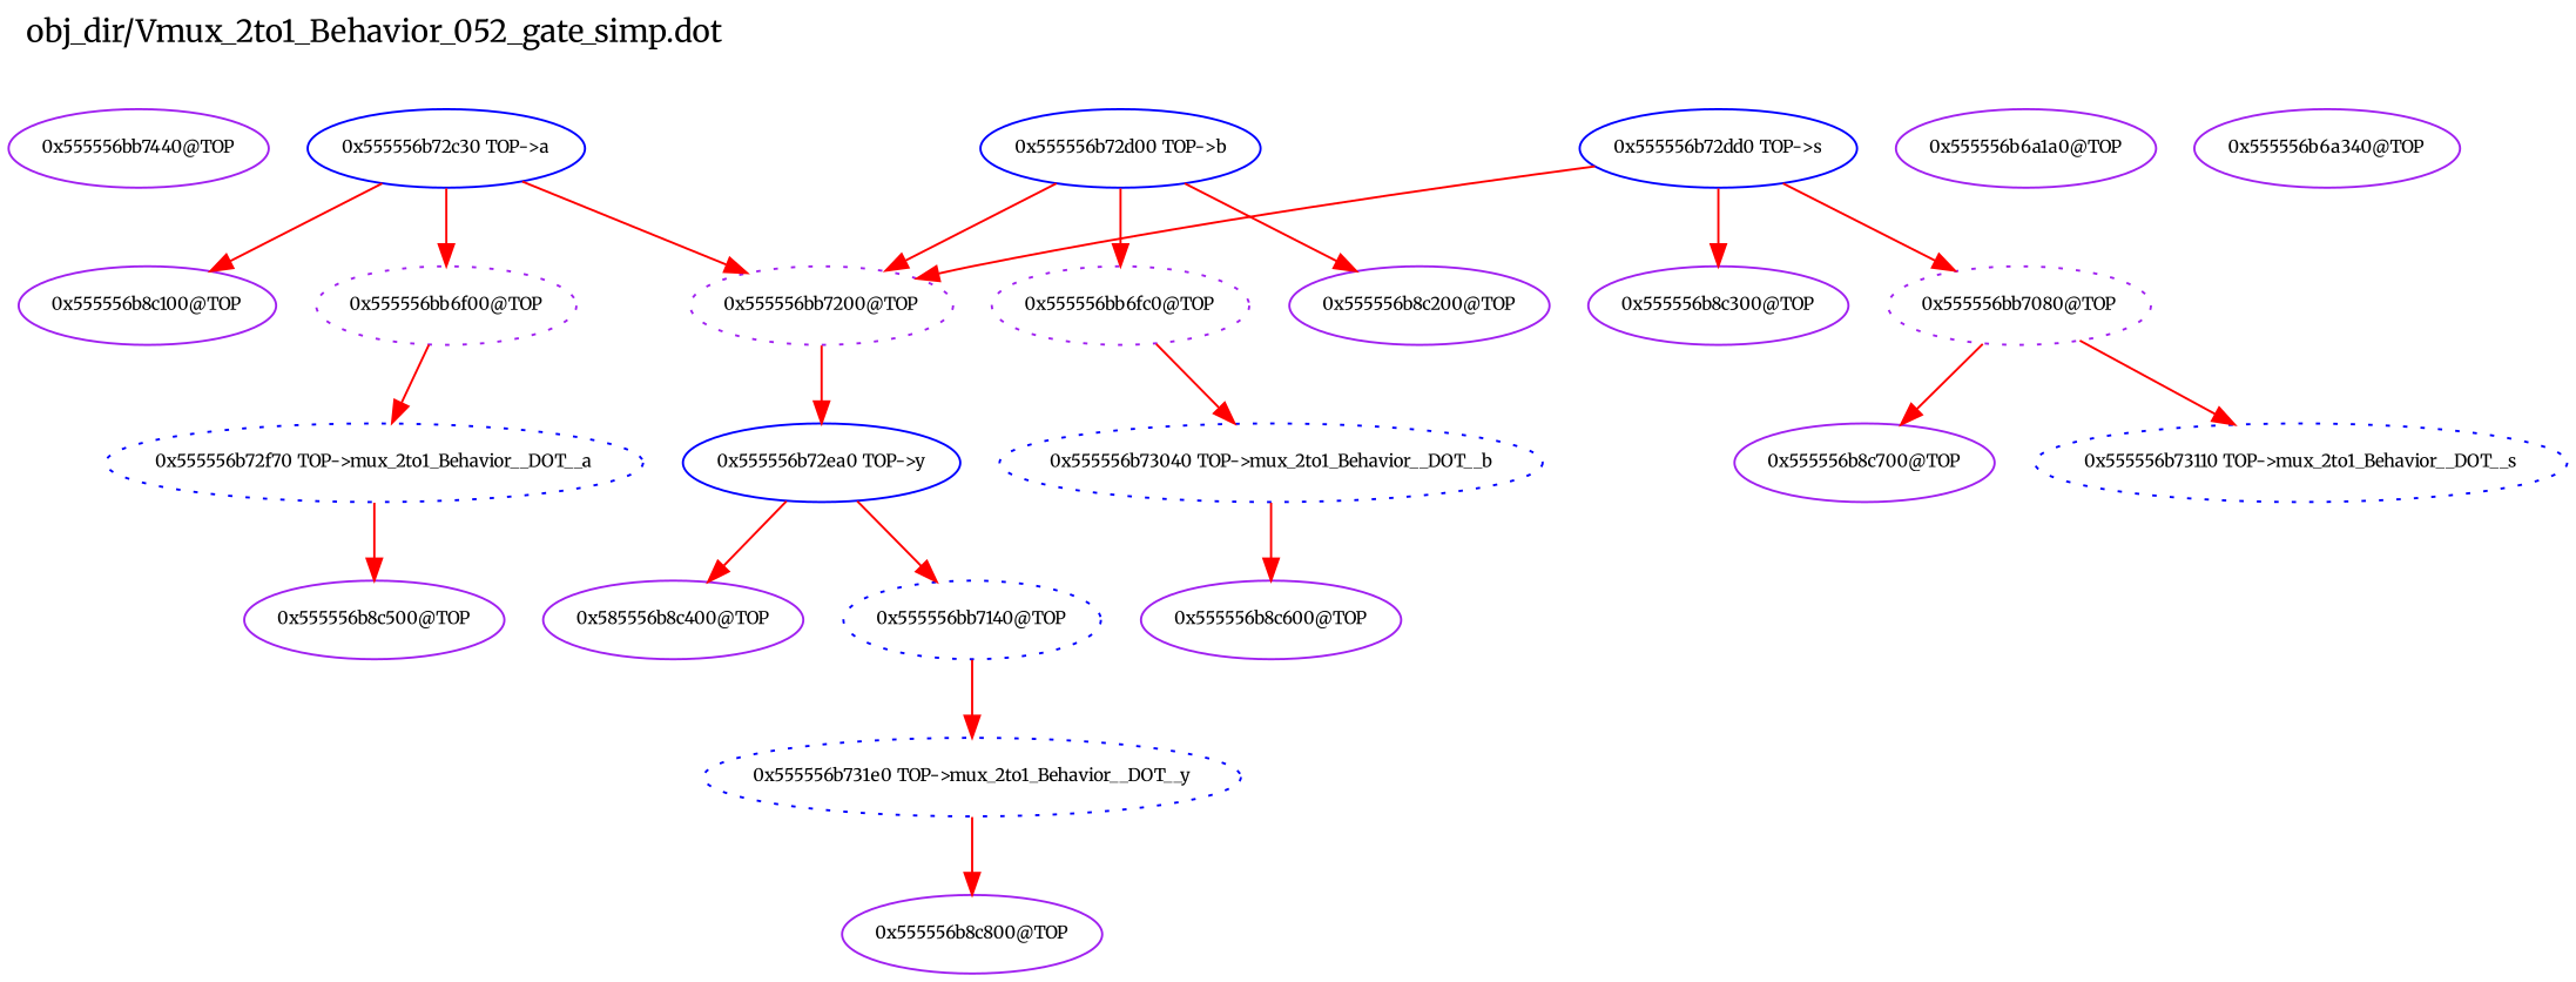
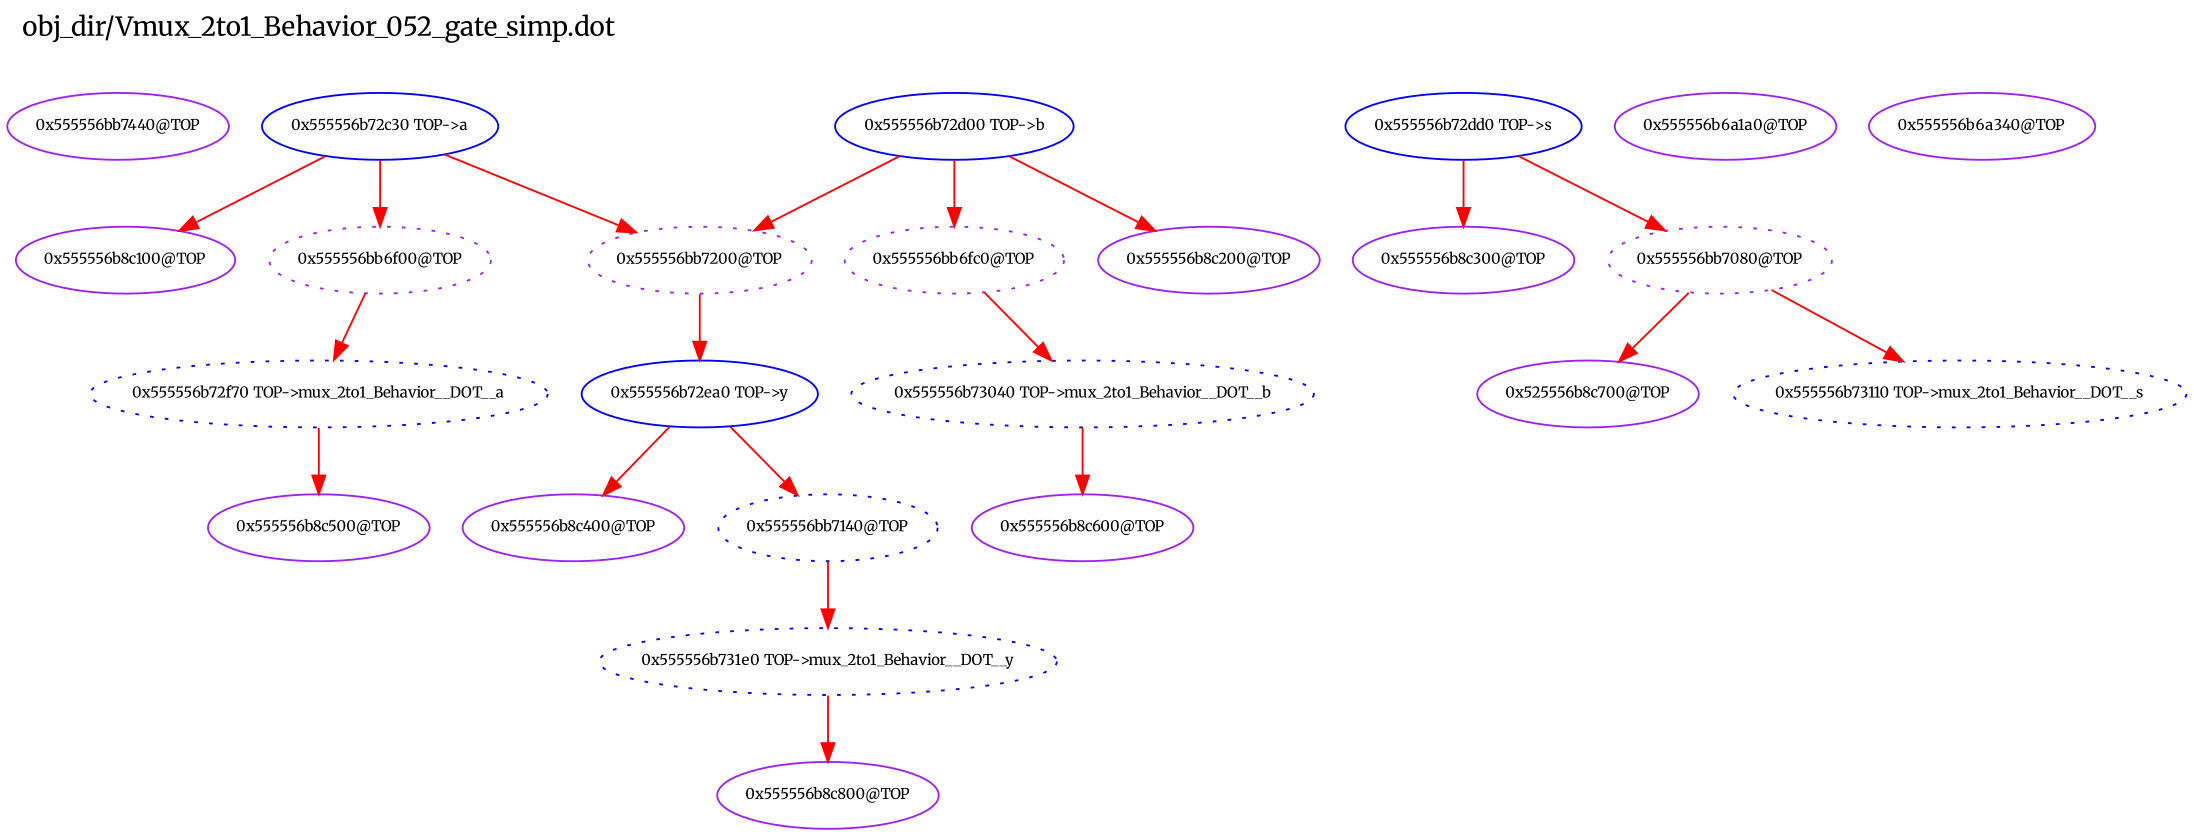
  digraph {
    fontname=Merriweather
    label="obj_dir/Vmux_2to1_Behavior_052_gate_simp.dot"
    labeljust=l
    labelloc=t
    rankdir=TB
    node [color=purple fontname=Merriweather fontsize=8]
    edge [color=red fontname=Merriweather fontsize=8 weight=1]
    n1 [label="0x555556bb7440@TOP"]
    n2 [label="0x555556bb6f00@TOP" style=dotted]
    n3 [color=blue label="0x555556b72f70 TOP->mux_2to1_Behavior__DOT__a" style=dotted]
    n4 [label="0x555556b8c500@TOP"]
    n5 [color=blue label="0x555556b72c30 TOP->a"]
    n6 [label="0x555556bb7200@TOP" style=dotted]
    n7 [label="0x555556b8c100@TOP"]
    n8 [color=blue label="0x555556b72ea0 TOP->y"]
    n9 [label="0x555556bb6fc0@TOP" style=dotted]
    n10 [color=blue label="0x555556b73040 TOP->mux_2to1_Behavior__DOT__b" style=dotted]
    n11 [label="0x555556b8c600@TOP"]
    n12 [color=blue label="0x555556b72d00 TOP->b"]
    n13 [label="0x555556b8c200@TOP"]
    n14 [label="0x555556bb7080@TOP" style=dotted]
    n15 [color=blue label="0x555556b73110 TOP->mux_2to1_Behavior__DOT__s" style=dotted]
-   n16 [label="0x555556b8c700@TOP"]
+   n16 [label="0x525556b8c700@TOP"]
    n17 [color=blue label="0x555556b72dd0 TOP->s"]
    n18 [label="0x555556b8c300@TOP"]
    n19 [color=blue label="0x555556bb7140@TOP" style=dotted]
    n20 [color=blue label="0x555556b731e0 TOP->mux_2to1_Behavior__DOT__y" style=dotted]
    n21 [label="0x555556b8c800@TOP"]
-   n22 [label="0x585556b8c400@TOP"]
+   n22 [label="0x555556b8c400@TOP"]
    n23 [label="0x555556b6a1a0@TOP"]
    n24 [label="0x555556b6a340@TOP"]
    n2 -> n3
    n3 -> n4
    n5 -> n2
    n5 -> n6
    n5 -> n7
    n6 -> n8
    n8 -> n19
    n8 -> n22
    n9 -> n10
    n10 -> n11
    n12 -> n6
    n12 -> n9
    n12 -> n13
    n14 -> n15
    n14 -> n16
-   n17 -> n6
    n17 -> n14
    n17 -> n18
    n19 -> n20
    n20 -> n21
  }
